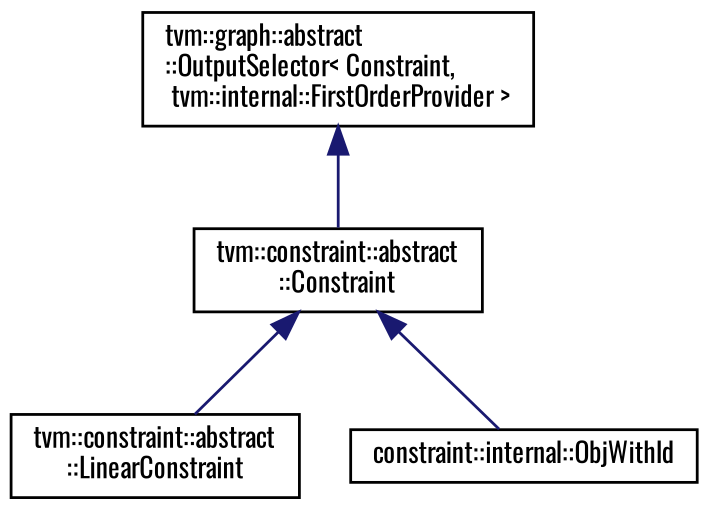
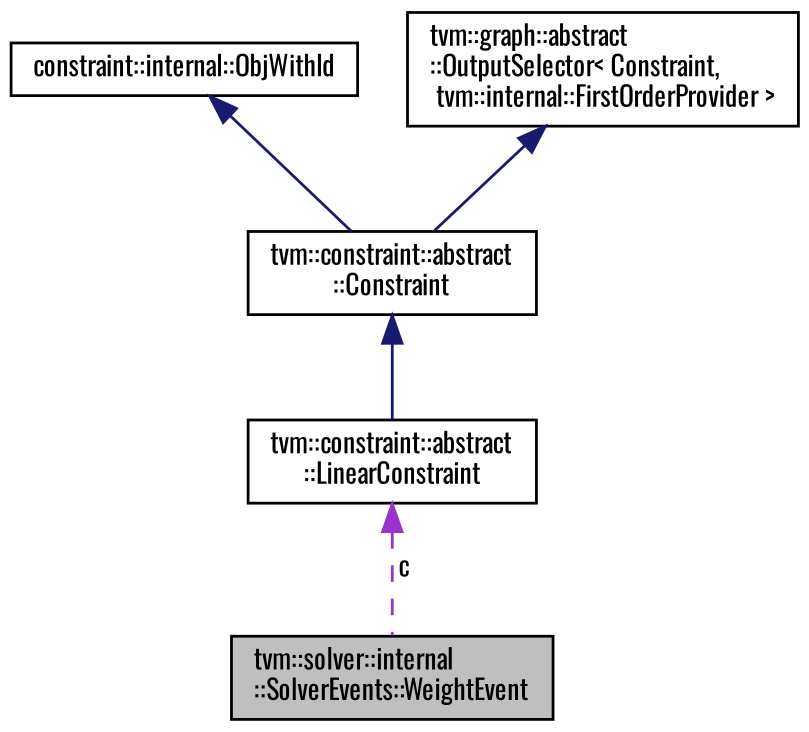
  digraph {
    fontname=Oswald
    rankdir=TB
    node [color=black fillcolor=white fontname=Oswald fontsize=10 shape=record style=filled]
    edge [color=midnightblue dir=back fontname=Oswald fontsize=10 labelfontname=Helvetica labelfontsize=10 style=solid]
+   n1 [fillcolor=grey75 fontcolor=black height=0.2 label="tvm::solver::internal\l::SolverEvents::WeightEvent" width=0.4]
    n2 [height=0.2 label="tvm::constraint::abstract\l::LinearConstraint" width=0.4]
    n3 [height=0.2 label="tvm::constraint::abstract\l::Constraint" width=0.4]
    n4 [height=0.2 label="constraint::internal::ObjWithId" width=0.4]
    n5 [height=0.2 label="tvm::graph::abstract\l::OutputSelector\< Constraint,\l tvm::internal::FirstOrderProvider \>" width=0.4]
+   n2 -> n1 [color=darkorchid3 label=" c" style=dashed]
    n3 -> n2
-   n3 -> n4
+   n4 -> n3
    n5 -> n3
  }
